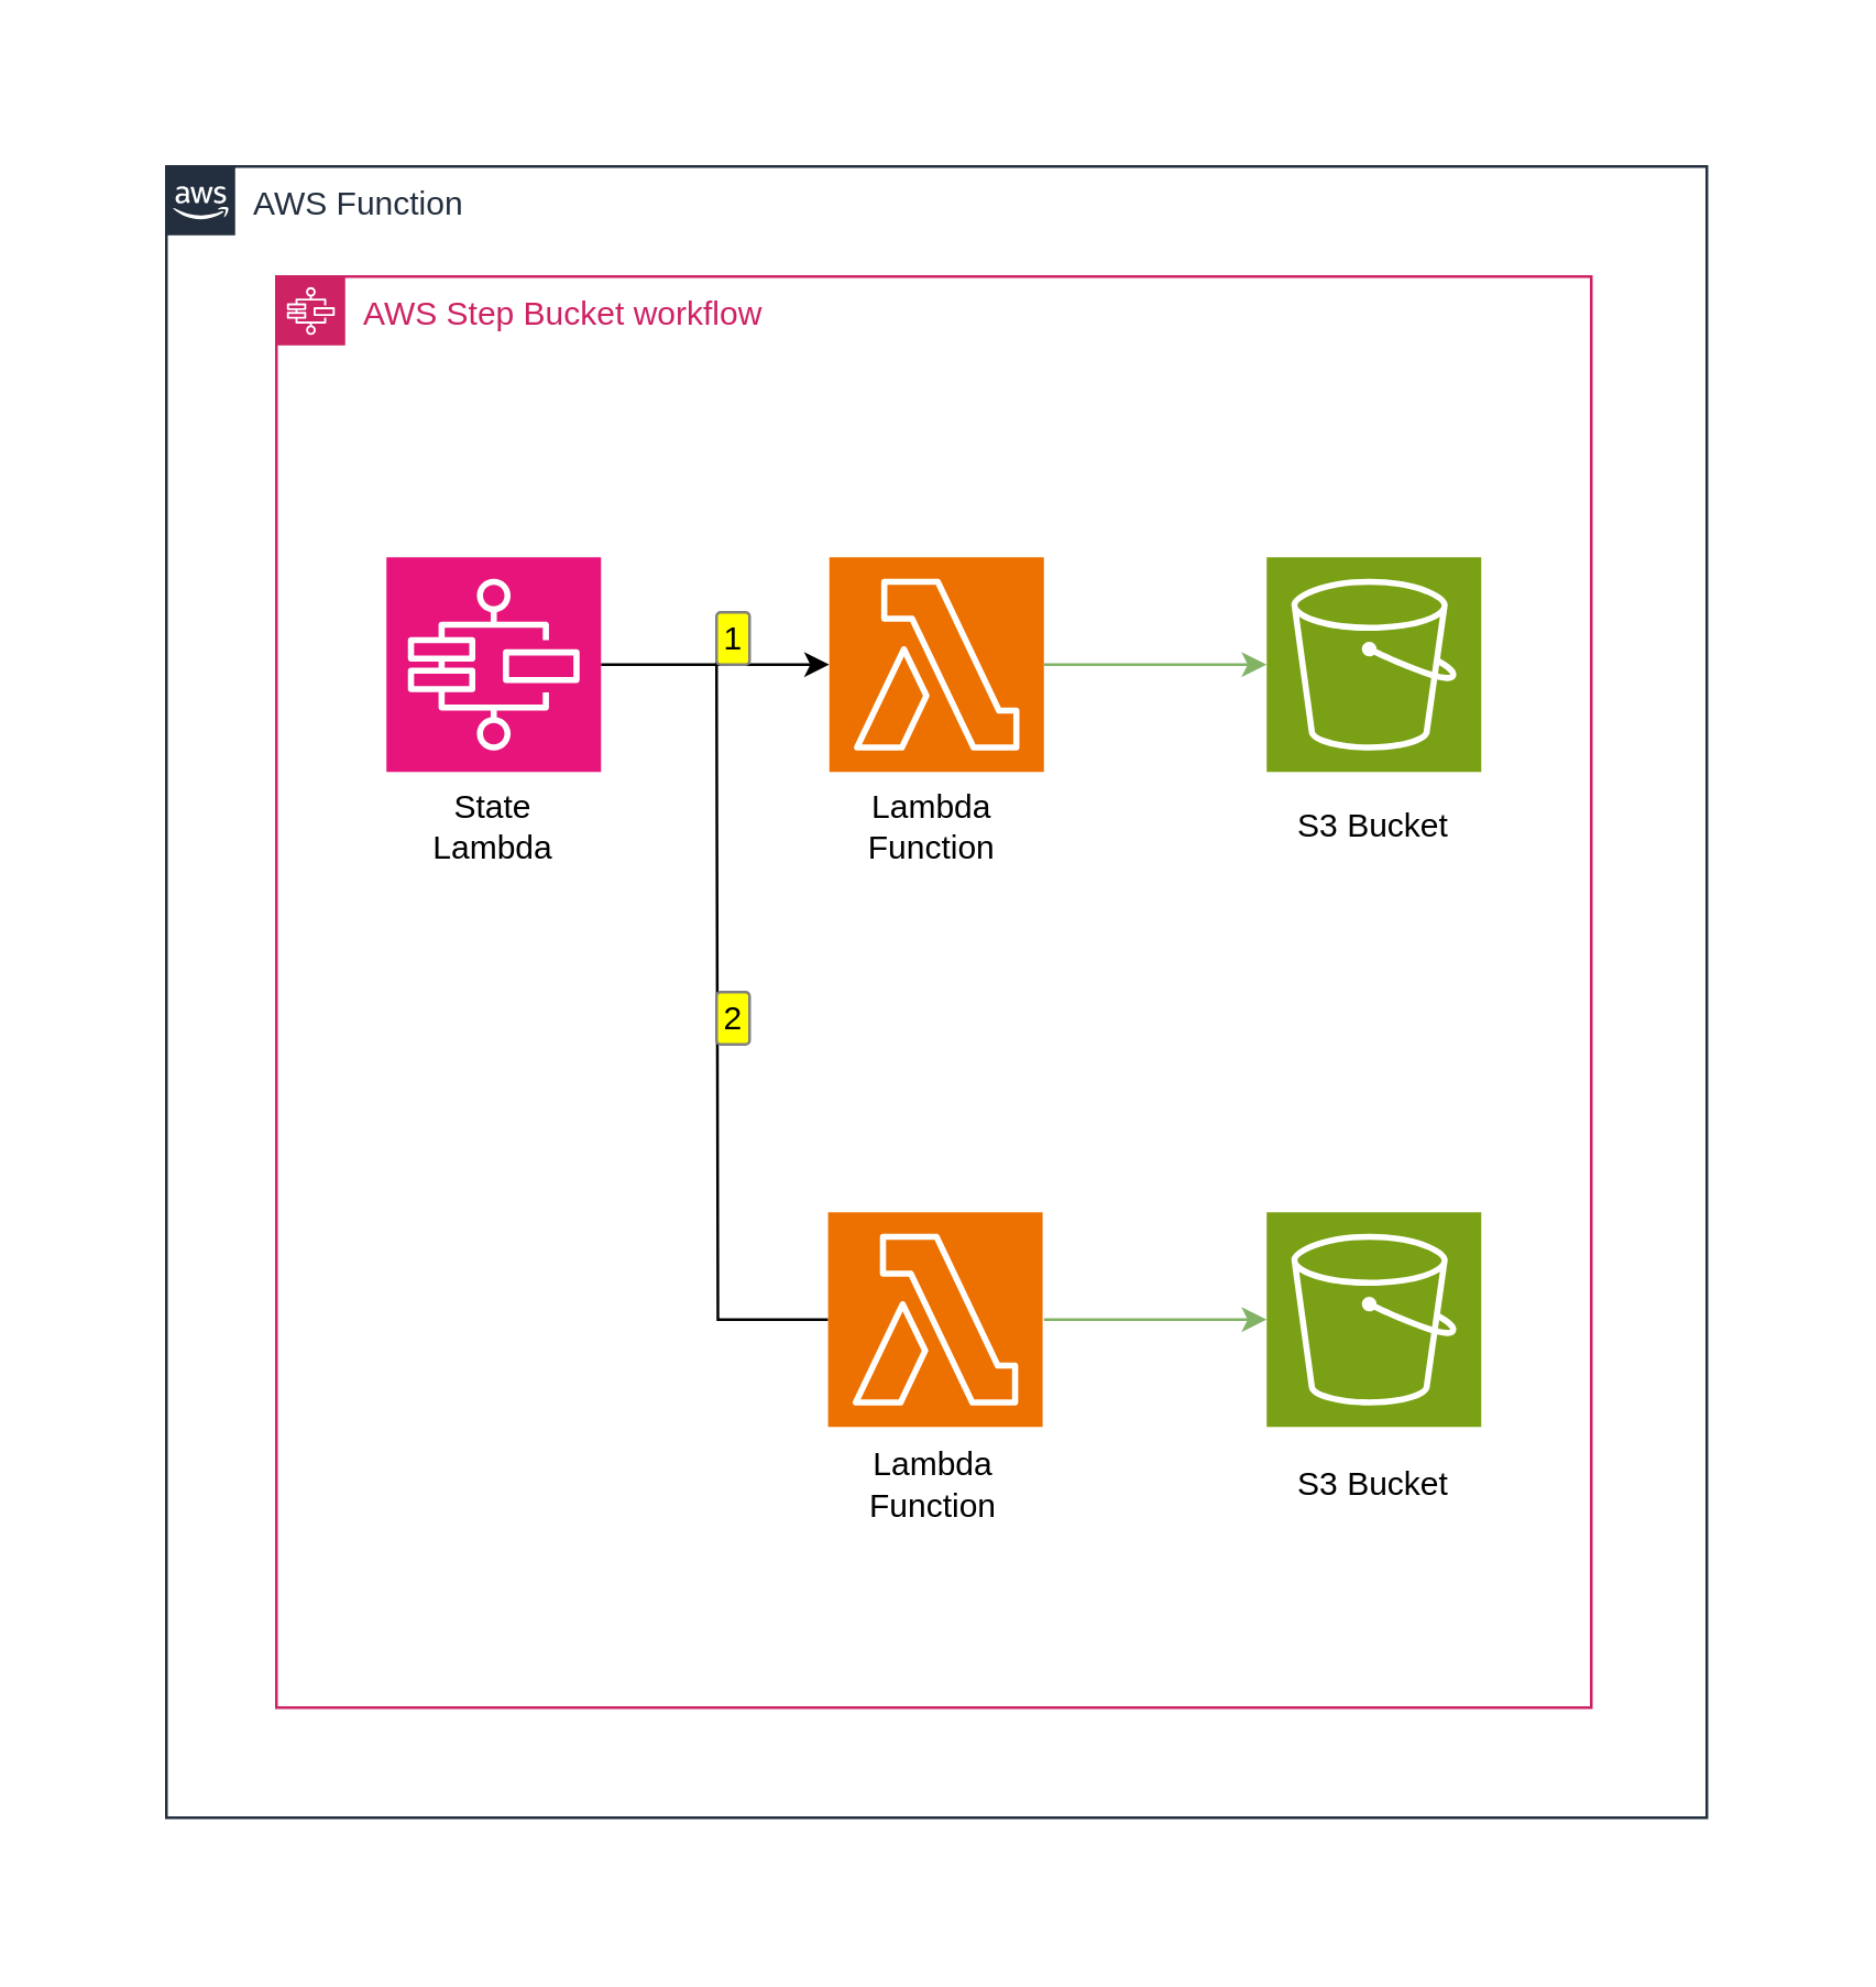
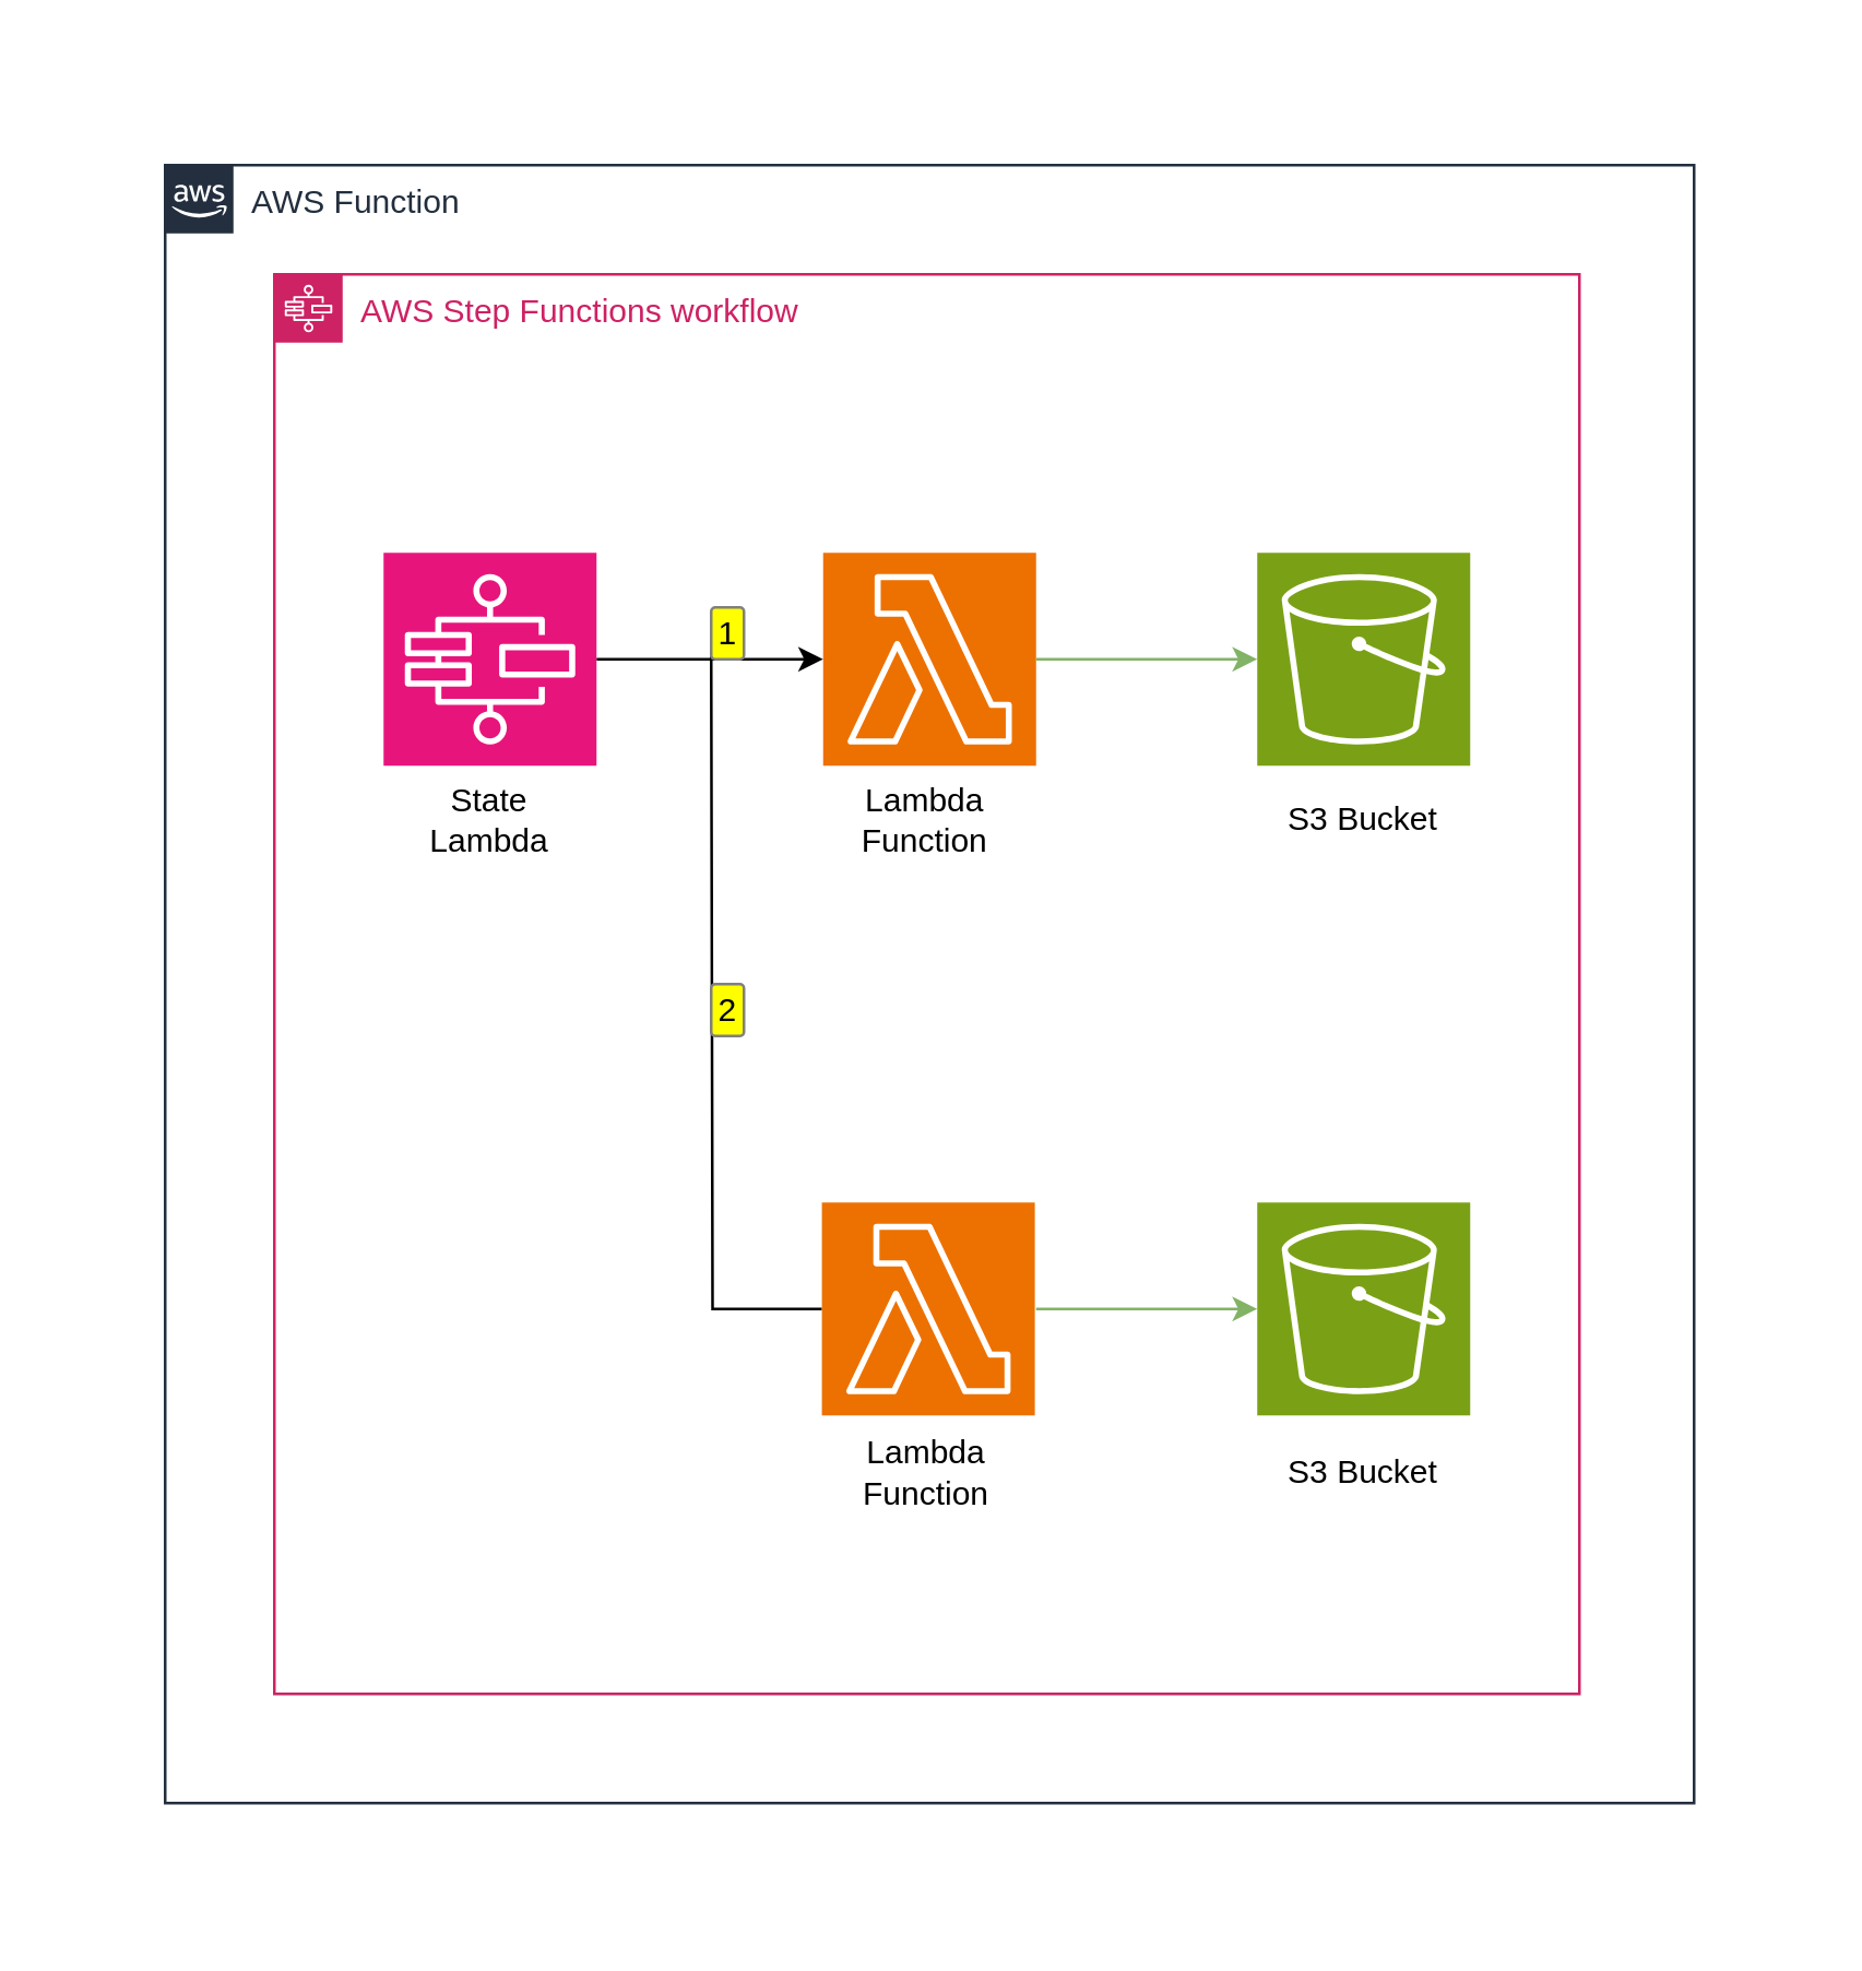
  <mxCell id="0" />
  <mxCell id="1" parent="0" />
  <mxCell id="2" value="AWS Function" style="points=[[0,0],[0.25,0],[0.5,0],[0.75,0],[1,0],[1,0.25],[1,0.5],[1,0.75],[1,1],[0.75,1],[0.5,1],[0.25,1],[0,1],[0,0.75],[0,0.5],[0,0.25]];outlineConnect=0;gradientColor=none;html=1;whiteSpace=wrap;fontSize=12;fontStyle=0;container=1;pointerEvents=0;collapsible=0;recursiveResize=0;shape=mxgraph.aws4.group;grIcon=mxgraph.aws4.group_aws_cloud_alt;strokeColor=#232F3E;fillColor=none;verticalAlign=top;align=left;spacingLeft=30;fontColor=#232F3E;dashed=0;" vertex="1" parent="1"><mxGeometry x="60" y="60" width="560" height="600" as="geometry" /></mxCell>
  <mxCell id="3" value="S3 Bucket" style="text;html=1;strokeColor=none;fillColor=none;align=center;verticalAlign=middle;whiteSpace=wrap;rounded=0;" vertex="1" parent="2"><mxGeometry x="400" y="220" width="78" height="40" as="geometry" /></mxCell>
- <mxCell id="4" value="AWS Step Bucket workflow" style="points=[[0,0],[0.25,0],[0.5,0],[0.75,0],[1,0],[1,0.25],[1,0.5],[1,0.75],[1,1],[0.75,1],[0.5,1],[0.25,1],[0,1],[0,0.75],[0,0.5],[0,0.25]];outlineConnect=0;gradientColor=none;html=1;whiteSpace=wrap;fontSize=12;fontStyle=0;container=1;pointerEvents=0;collapsible=0;recursiveResize=0;shape=mxgraph.aws4.group;grIcon=mxgraph.aws4.group_aws_step_functions_workflow;strokeColor=#CD2264;fillColor=none;verticalAlign=top;align=left;spacingLeft=30;fontColor=#CD2264;dashed=0;" vertex="1" parent="2"><mxGeometry x="40" y="40" width="478" height="520" as="geometry" /></mxCell>
+ <mxCell id="4" value="AWS Step Functions workflow" style="points=[[0,0],[0.25,0],[0.5,0],[0.75,0],[1,0],[1,0.25],[1,0.5],[1,0.75],[1,1],[0.75,1],[0.5,1],[0.25,1],[0,1],[0,0.75],[0,0.5],[0,0.25]];outlineConnect=0;gradientColor=none;html=1;whiteSpace=wrap;fontSize=12;fontStyle=0;container=1;pointerEvents=0;collapsible=0;recursiveResize=0;shape=mxgraph.aws4.group;grIcon=mxgraph.aws4.group_aws_step_functions_workflow;strokeColor=#CD2264;fillColor=none;verticalAlign=top;align=left;spacingLeft=30;fontColor=#CD2264;dashed=0;" vertex="1" parent="2"><mxGeometry x="40" y="40" width="478" height="520" as="geometry" /></mxCell>
  <mxCell id="5" value="" style="sketch=0;points=[[0,0,0],[0.25,0,0],[0.5,0,0],[0.75,0,0],[1,0,0],[0,1,0],[0.25,1,0],[0.5,1,0],[0.75,1,0],[1,1,0],[0,0.25,0],[0,0.5,0],[0,0.75,0],[1,0.25,0],[1,0.5,0],[1,0.75,0]];outlineConnect=0;fontColor=#232F3E;fillColor=#ED7100;strokeColor=#ffffff;dashed=0;verticalLabelPosition=bottom;verticalAlign=top;align=center;html=1;fontSize=12;fontStyle=0;aspect=fixed;shape=mxgraph.aws4.resourceIcon;resIcon=mxgraph.aws4.lambda;" vertex="1" parent="4"><mxGeometry x="201" y="102" width="78" height="78" as="geometry" /></mxCell>
  <mxCell id="6" value="" style="sketch=0;points=[[0,0,0],[0.25,0,0],[0.5,0,0],[0.75,0,0],[1,0,0],[0,1,0],[0.25,1,0],[0.5,1,0],[0.75,1,0],[1,1,0],[0,0.25,0],[0,0.5,0],[0,0.75,0],[1,0.25,0],[1,0.5,0],[1,0.75,0]];outlineConnect=0;fontColor=#232F3E;fillColor=#7AA116;strokeColor=#ffffff;dashed=0;verticalLabelPosition=bottom;verticalAlign=top;align=center;html=1;fontSize=12;fontStyle=0;aspect=fixed;shape=mxgraph.aws4.resourceIcon;resIcon=mxgraph.aws4.s3;" vertex="1" parent="4"><mxGeometry x="360" y="340" width="78" height="78" as="geometry" /></mxCell>
  <mxCell id="7" value="Lambda Function" style="text;html=1;strokeColor=none;fillColor=none;align=center;verticalAlign=middle;whiteSpace=wrap;rounded=0;" vertex="1" parent="4"><mxGeometry x="200.46" y="180" width="77.08" height="40" as="geometry" /></mxCell>
  <mxCell id="8" style="edgeStyle=orthogonalEdgeStyle;rounded=0;orthogonalLoop=1;jettySize=auto;html=1;exitX=0;exitY=0.5;exitDx=0;exitDy=0;exitPerimeter=0;endArrow=none;endFill=0;enumerate=1;enumerateValue=2;" edge="1" parent="4" source="9"><mxGeometry relative="1" as="geometry"><mxPoint x="160" y="140" as="targetPoint" /></mxGeometry></mxCell>
  <mxCell id="9" value="" style="sketch=0;points=[[0,0,0],[0.25,0,0],[0.5,0,0],[0.75,0,0],[1,0,0],[0,1,0],[0.25,1,0],[0.5,1,0],[0.75,1,0],[1,1,0],[0,0.25,0],[0,0.5,0],[0,0.75,0],[1,0.25,0],[1,0.5,0],[1,0.75,0]];outlineConnect=0;fontColor=#232F3E;fillColor=#ED7100;strokeColor=#ffffff;dashed=0;verticalLabelPosition=bottom;verticalAlign=top;align=center;html=1;fontSize=12;fontStyle=0;aspect=fixed;shape=mxgraph.aws4.resourceIcon;resIcon=mxgraph.aws4.lambda;" vertex="1" parent="4"><mxGeometry x="200.54" y="340" width="78" height="78" as="geometry" /></mxCell>
  <mxCell id="10" value="" style="edgeStyle=orthogonalEdgeStyle;rounded=0;orthogonalLoop=1;jettySize=auto;html=1;enumerate=1;enumerateValue=1;" edge="1" parent="4" source="11" target="5"><mxGeometry relative="1" as="geometry" /></mxCell>
  <mxCell id="11" value="" style="sketch=0;points=[[0,0,0],[0.25,0,0],[0.5,0,0],[0.75,0,0],[1,0,0],[0,1,0],[0.25,1,0],[0.5,1,0],[0.75,1,0],[1,1,0],[0,0.25,0],[0,0.5,0],[0,0.75,0],[1,0.25,0],[1,0.5,0],[1,0.75,0]];outlineConnect=0;fontColor=#232F3E;fillColor=#E7157B;strokeColor=#ffffff;dashed=0;verticalLabelPosition=bottom;verticalAlign=top;align=center;html=1;fontSize=12;fontStyle=0;aspect=fixed;shape=mxgraph.aws4.resourceIcon;resIcon=mxgraph.aws4.step_functions;" vertex="1" parent="4"><mxGeometry x="40" y="102" width="78" height="78" as="geometry" /></mxCell>
  <mxCell id="12" style="edgeStyle=orthogonalEdgeStyle;rounded=0;orthogonalLoop=1;jettySize=auto;html=1;entryX=0;entryY=0.5;entryDx=0;entryDy=0;entryPerimeter=0;fillColor=#d5e8d4;strokeColor=#82b366;enumerate=0;" edge="1" parent="4" target="6"><mxGeometry relative="1" as="geometry"><mxPoint x="279" y="379" as="sourcePoint" /><Array as="points"><mxPoint x="279" y="379" /></Array></mxGeometry></mxCell>
  <mxCell id="13" value="State&lt;br&gt;Lambda" style="text;html=1;strokeColor=none;fillColor=none;align=center;verticalAlign=middle;whiteSpace=wrap;rounded=0;" vertex="1" parent="4"><mxGeometry x="40" y="180" width="78" height="40" as="geometry" /></mxCell>
  <mxCell id="14" value="" style="sketch=0;points=[[0,0,0],[0.25,0,0],[0.5,0,0],[0.75,0,0],[1,0,0],[0,1,0],[0.25,1,0],[0.5,1,0],[0.75,1,0],[1,1,0],[0,0.25,0],[0,0.5,0],[0,0.75,0],[1,0.25,0],[1,0.5,0],[1,0.75,0]];outlineConnect=0;fontColor=#232F3E;fillColor=#7AA116;strokeColor=#ffffff;dashed=0;verticalLabelPosition=bottom;verticalAlign=top;align=center;html=1;fontSize=12;fontStyle=0;aspect=fixed;shape=mxgraph.aws4.resourceIcon;resIcon=mxgraph.aws4.s3;" vertex="1" parent="4"><mxGeometry x="360" y="102" width="78" height="78" as="geometry" /></mxCell>
  <mxCell id="15" style="edgeStyle=orthogonalEdgeStyle;rounded=0;orthogonalLoop=1;jettySize=auto;html=1;fillColor=#d5e8d4;strokeColor=#82b366;enumerate=0;" edge="1" parent="4" target="14"><mxGeometry relative="1" as="geometry"><mxPoint x="279" y="141" as="sourcePoint" /><Array as="points"><mxPoint x="279" y="141" /></Array></mxGeometry></mxCell>
  <mxCell id="16" value="S3 Bucket" style="text;html=1;strokeColor=none;fillColor=none;align=center;verticalAlign=middle;whiteSpace=wrap;rounded=0;" vertex="1" parent="1"><mxGeometry x="460" y="519" width="78" height="40" as="geometry" /></mxCell>
  <mxCell id="17" value="Lambda Function" style="text;html=1;strokeColor=none;fillColor=none;align=center;verticalAlign=middle;whiteSpace=wrap;rounded=0;" vertex="1" parent="1"><mxGeometry x="300" y="519" width="78" height="40" as="geometry" /></mxCell>
  <mxCell id="18" value="" style="rounded=0;whiteSpace=wrap;html=1;dashed=1;fillColor=none;strokeColor=#FFFFFF;" vertex="1" parent="1"><mxGeometry width="640" height="680" as="geometry" x="20" y="20" /></mxCell>
